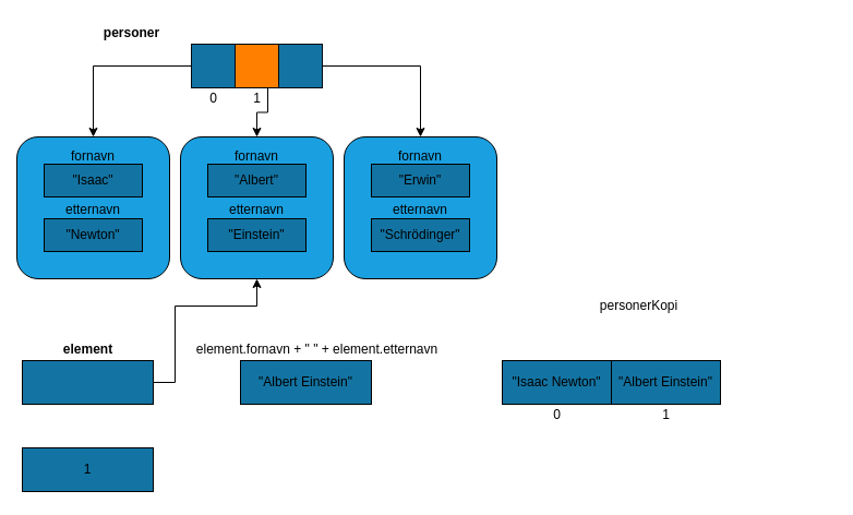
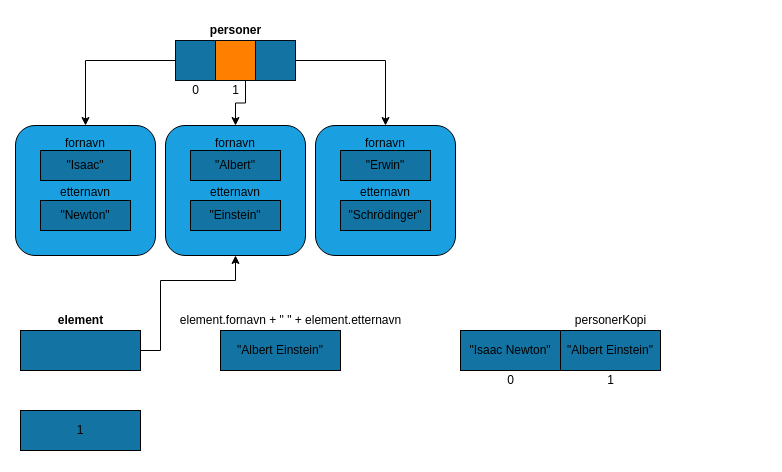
  <mxCell id="0" />
  <mxCell id="1" parent="0" />
  <mxCell id="2" value="" style="rounded=1;whiteSpace=wrap;html=1;fontSize=14;strokeColor=#000203;fillColor=#1AA0E0;rotation=90;" vertex="1" parent="1"><mxGeometry x="20" y="120" width="130" height="140" as="geometry" /></mxCell>
  <mxCell id="3" value="&quot;Isaac&quot;" style="rounded=0;whiteSpace=wrap;html=1;strokeColor=#000000;fillColor=#1374A3;" vertex="1" parent="1"><mxGeometry x="40" y="150" width="90" height="30" as="geometry" /></mxCell>
  <mxCell id="4" value="&quot;Newton&quot;" style="rounded=0;whiteSpace=wrap;html=1;strokeColor=#000000;fillColor=#1374A3;" vertex="1" parent="1"><mxGeometry x="40" y="200" width="90" height="30" as="geometry" /></mxCell>
  <mxCell id="5" value="fornavn" style="text;html=1;strokeColor=none;fillColor=none;align=center;verticalAlign=middle;whiteSpace=wrap;rounded=0;" vertex="1" parent="1"><mxGeometry x="55" y="128" width="60" height="30" as="geometry" /></mxCell>
  <mxCell id="6" value="etternavn" style="text;html=1;strokeColor=none;fillColor=none;align=center;verticalAlign=middle;whiteSpace=wrap;rounded=0;" vertex="1" parent="1"><mxGeometry x="55" y="177" width="60" height="30" as="geometry" /></mxCell>
  <mxCell id="7" value="" style="rounded=1;whiteSpace=wrap;html=1;fontSize=14;strokeColor=#000203;fillColor=#1AA0E0;rotation=90;" vertex="1" parent="1"><mxGeometry x="170" y="120" width="130" height="140" as="geometry" /></mxCell>
  <mxCell id="8" value="&quot;Albert&quot;" style="rounded=0;whiteSpace=wrap;html=1;strokeColor=#000000;fillColor=#1374A3;" vertex="1" parent="1"><mxGeometry x="190" y="150" width="90" height="30" as="geometry" /></mxCell>
  <mxCell id="9" value="&quot;Einstein&quot;" style="rounded=0;whiteSpace=wrap;html=1;strokeColor=#000000;fillColor=#1374A3;" vertex="1" parent="1"><mxGeometry x="190" y="200" width="90" height="30" as="geometry" /></mxCell>
  <mxCell id="10" value="fornavn" style="text;html=1;strokeColor=none;fillColor=none;align=center;verticalAlign=middle;whiteSpace=wrap;rounded=0;" vertex="1" parent="1"><mxGeometry x="205" y="128" width="60" height="30" as="geometry" /></mxCell>
  <mxCell id="11" value="etternavn" style="text;html=1;strokeColor=none;fillColor=none;align=center;verticalAlign=middle;whiteSpace=wrap;rounded=0;" vertex="1" parent="1"><mxGeometry x="205" y="177" width="60" height="30" as="geometry" /></mxCell>
  <mxCell id="12" value="" style="rounded=1;whiteSpace=wrap;html=1;fontSize=14;strokeColor=#000203;fillColor=#1AA0E0;rotation=90;" vertex="1" parent="1"><mxGeometry x="320" y="120" width="130" height="140" as="geometry" /></mxCell>
  <mxCell id="13" value="&quot;Erwin&quot;" style="rounded=0;whiteSpace=wrap;html=1;strokeColor=#000000;fillColor=#1374A3;" vertex="1" parent="1"><mxGeometry x="340" y="150" width="90" height="30" as="geometry" /></mxCell>
  <mxCell id="14" value="&quot;Schrödinger&quot;" style="rounded=0;whiteSpace=wrap;html=1;strokeColor=#000000;fillColor=#1374A3;" vertex="1" parent="1"><mxGeometry x="340" y="200" width="90" height="30" as="geometry" /></mxCell>
  <mxCell id="15" value="fornavn" style="text;html=1;strokeColor=none;fillColor=none;align=center;verticalAlign=middle;whiteSpace=wrap;rounded=0;" vertex="1" parent="1"><mxGeometry x="355" y="128" width="60" height="30" as="geometry" /></mxCell>
  <mxCell id="16" value="etternavn" style="text;html=1;strokeColor=none;fillColor=none;align=center;verticalAlign=middle;whiteSpace=wrap;rounded=0;" vertex="1" parent="1"><mxGeometry x="355" y="177" width="60" height="30" as="geometry" /></mxCell>
  <mxCell id="17" style="edgeStyle=orthogonalEdgeStyle;rounded=0;orthogonalLoop=1;jettySize=auto;html=1;exitX=0;exitY=0.5;exitDx=0;exitDy=0;entryX=0;entryY=0.5;entryDx=0;entryDy=0;" edge="1" parent="1" source="18" target="2"><mxGeometry relative="1" as="geometry" /></mxCell>
  <mxCell id="18" value="" style="whiteSpace=wrap;html=1;aspect=fixed;fillColor=#1374A3;strokeColor=#000A0F;fontColor=#ffffff;" vertex="1" parent="1"><mxGeometry x="175" y="40" width="40" height="40" as="geometry" /></mxCell>
  <mxCell id="19" style="edgeStyle=orthogonalEdgeStyle;rounded=0;orthogonalLoop=1;jettySize=auto;html=1;exitX=0.75;exitY=1;exitDx=0;exitDy=0;entryX=0;entryY=0.5;entryDx=0;entryDy=0;" edge="1" parent="1" source="20" target="7"><mxGeometry relative="1" as="geometry" /></mxCell>
  <mxCell id="20" value="" style="whiteSpace=wrap;html=1;aspect=fixed;fillColor=#FF8000;strokeColor=#000A0F;fontColor=#ffffff;" vertex="1" parent="1"><mxGeometry x="215" y="40" width="40" height="40" as="geometry" /></mxCell>
  <mxCell id="21" style="edgeStyle=orthogonalEdgeStyle;rounded=0;orthogonalLoop=1;jettySize=auto;html=1;exitX=1;exitY=0.5;exitDx=0;exitDy=0;entryX=0;entryY=0.5;entryDx=0;entryDy=0;" edge="1" parent="1" source="22" target="12"><mxGeometry relative="1" as="geometry" /></mxCell>
  <mxCell id="22" value="" style="whiteSpace=wrap;html=1;aspect=fixed;fillColor=#1374A3;strokeColor=#000A0F;fontColor=#ffffff;" vertex="1" parent="1"><mxGeometry x="255" y="40" width="40" height="40" as="geometry" /></mxCell>
- <mxCell id="23" value="&lt;b&gt;personer&lt;/b&gt;" style="text;html=1;align=center;verticalAlign=middle;resizable=0;points=[];autosize=1;strokeColor=none;fillColor=none;" vertex="1" parent="1"><mxGeometry x="85" y="20" width="70" height="20" as="geometry" /></mxCell>
+ <mxCell id="23" value="&lt;b&gt;personer&lt;/b&gt;" style="text;html=1;align=center;verticalAlign=middle;resizable=0;points=[];autosize=1;strokeColor=none;fillColor=none;" vertex="1" parent="1"><mxGeometry x="200" y="20" width="70" height="20" as="geometry" /></mxCell>
  <mxCell id="24" value="0" style="text;html=1;align=center;verticalAlign=middle;resizable=0;points=[];autosize=1;strokeColor=none;fillColor=none;" vertex="1" parent="1"><mxGeometry x="185" y="80" width="20" height="20" as="geometry" /></mxCell>
  <mxCell id="25" value="1" style="text;html=1;align=center;verticalAlign=middle;resizable=0;points=[];autosize=1;strokeColor=none;fillColor=none;" vertex="1" parent="1"><mxGeometry x="225" y="80" width="20" height="20" as="geometry" /></mxCell>
  <mxCell id="26" style="edgeStyle=orthogonalEdgeStyle;rounded=0;orthogonalLoop=1;jettySize=auto;html=1;exitX=1;exitY=0.5;exitDx=0;exitDy=0;entryX=1;entryY=0.5;entryDx=0;entryDy=0;" edge="1" parent="1" source="27" target="7"><mxGeometry relative="1" as="geometry"><Array as="points"><mxPoint x="160" y="350" /><mxPoint x="160" y="280" /><mxPoint x="235" y="280" /></Array></mxGeometry></mxCell>
  <mxCell id="27" value="" style="rounded=0;whiteSpace=wrap;html=1;strokeColor=#000000;fillColor=#1374A3;" vertex="1" parent="1"><mxGeometry x="20" y="330" width="120" height="40" as="geometry" /></mxCell>
  <mxCell id="28" value="&lt;b&gt;element&lt;/b&gt;" style="text;html=1;align=center;verticalAlign=middle;resizable=0;points=[];autosize=1;strokeColor=none;fillColor=none;" vertex="1" parent="1"><mxGeometry x="50" y="310" width="60" height="20" as="geometry" /></mxCell>
  <mxCell id="29" value="1" style="rounded=0;whiteSpace=wrap;html=1;strokeColor=#000000;fillColor=#1374A3;" vertex="1" parent="1"><mxGeometry x="20" y="410" width="120" height="40" as="geometry" /></mxCell>
  <mxCell id="30" value="&quot;Albert Einstein&quot;" style="rounded=0;whiteSpace=wrap;html=1;strokeColor=#000000;fillColor=#1374A3;" vertex="1" parent="1"><mxGeometry x="220" y="330" width="120" height="40" as="geometry" /></mxCell>
  <mxCell id="31" value="element.fornavn + &quot; &quot; + element.etternavn" style="text;html=1;align=center;verticalAlign=middle;resizable=0;points=[];autosize=1;strokeColor=none;fillColor=none;" vertex="1" parent="1"><mxGeometry x="170" y="310" width="240" height="20" as="geometry" /></mxCell>
  <mxCell id="32" value="&quot;Isaac Newton&quot;" style="rounded=0;whiteSpace=wrap;html=1;strokeColor=#000000;fillColor=#1374A3;" vertex="1" parent="1"><mxGeometry x="460" y="330" width="100" height="40" as="geometry" /></mxCell>
  <mxCell id="33" value="&quot;Albert Einstein&quot;" style="rounded=0;whiteSpace=wrap;html=1;strokeColor=#000000;fillColor=#1374A3;" vertex="1" parent="1"><mxGeometry x="560" y="330" width="100" height="40" as="geometry" /></mxCell>
  <mxCell id="34" value="" style="rounded=0;whiteSpace=wrap;html=1;strokeColor=none;fillColor=none;" vertex="1" parent="1"><mxGeometry x="660" y="330" width="100" height="40" as="geometry" /></mxCell>
- <mxCell id="35" value="personerKopi" style="text;html=1;align=center;verticalAlign=middle;resizable=0;points=[];autosize=1;strokeColor=none;fillColor=none;" vertex="1" parent="1"><mxGeometry x="540" y="270" width="90" height="20" as="geometry" /></mxCell>
+ <mxCell id="35" value="personerKopi" style="text;html=1;align=center;verticalAlign=middle;resizable=0;points=[];autosize=1;strokeColor=none;fillColor=none;" vertex="1" parent="1"><mxGeometry x="565" y="310" width="90" height="20" as="geometry" /></mxCell>
  <mxCell id="36" value="0" style="text;html=1;align=center;verticalAlign=middle;resizable=0;points=[];autosize=1;strokeColor=none;fillColor=none;" vertex="1" parent="1"><mxGeometry x="500" y="370" width="20" height="20" as="geometry" /></mxCell>
  <mxCell id="37" value="1" style="text;html=1;align=center;verticalAlign=middle;resizable=0;points=[];autosize=1;strokeColor=none;fillColor=none;" vertex="1" parent="1"><mxGeometry x="600" y="370" width="20" height="20" as="geometry" /></mxCell>
